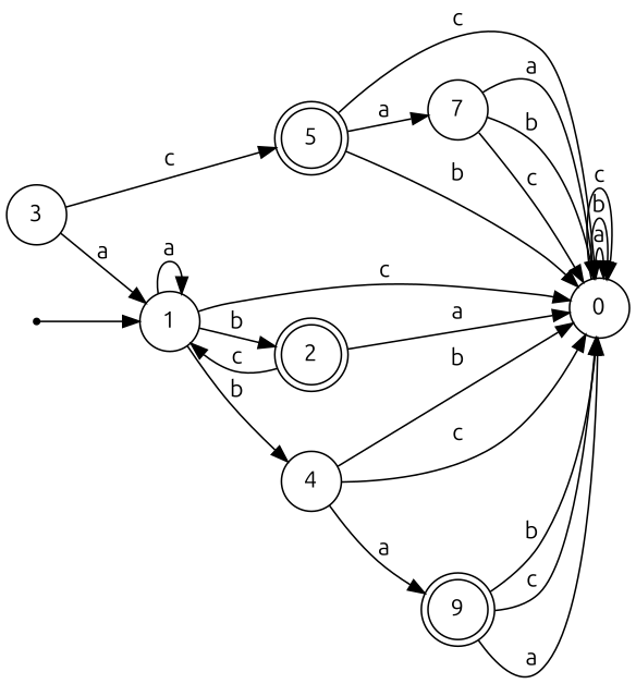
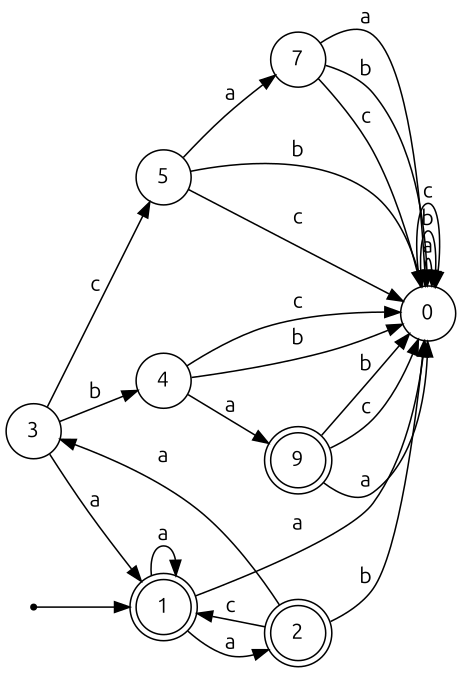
  digraph {
    fontname=Ubuntu
    rankdir=LR
    node [fontname=Ubuntu shape=circle]
    edge [fontname=Ubuntu]
    n1 [label=9 shape=doublecircle]
    0
    7
    qi0 [shape=point]
-   1
+   1 [shape=doublecircle]
    2 [shape=doublecircle]
    3
    4
-   5 [shape=doublecircle]
+   5
    n1 -> 0 [label=a]
    n1 -> 0 [label=b]
    n1 -> 0 [label=c]
    0 -> 0 [label=a]
    0 -> 0 [label=b]
    0 -> 0 [label=c]
    7 -> 0 [label=a]
    7 -> 0 [label=b]
    7 -> 0 [label=c]
    qi0 -> 1
-   1 -> 0 [label=c]
+   1 -> 0 [label=a]
    1 -> 1 [label=a]
-   1 -> 2 [label=b]
-   2 -> 0 [label=a]
+   1 -> 2 [label=a]
+   2 -> 0 [label=b]
    2 -> 1 [label=c]
+   2 -> 3 [label=a]
    3 -> 1 [label=a]
-   1 -> 4 [label=b]
+   3 -> 4 [label=b]
    3 -> 5 [label=c]
    4 -> n1 [label=a]
    4 -> 0 [label=b]
    4 -> 0 [label=c]
    5 -> 0 [label=b]
    5 -> 0 [label=c]
    5 -> 7 [label=a]
  }
